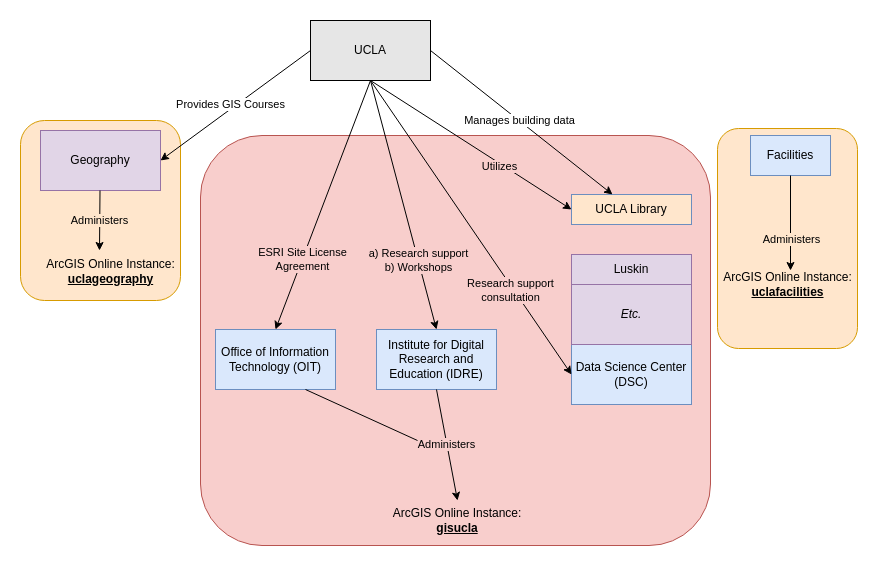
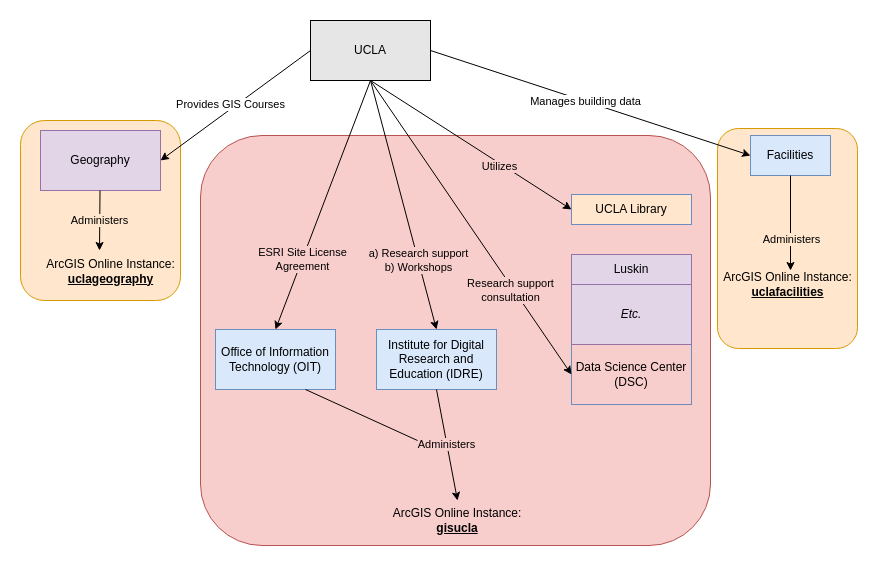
  <mxCell id="0" />
  <mxCell id="1" parent="0" />
  <mxCell id="2" value="" style="rounded=1;whiteSpace=wrap;html=1;align=center;fillColor=#FFE6CC;strokeColor=#d79b00;" vertex="1" parent="1"><mxGeometry x="717" y="128" width="140" height="220" as="geometry" /></mxCell>
  <mxCell id="3" value="&lt;div align=&quot;right&quot;&gt;&lt;br&gt;&lt;/div&gt;&lt;div align=&quot;right&quot;&gt;&lt;br&gt;&lt;/div&gt;" style="rounded=1;whiteSpace=wrap;html=1;fillColor=#f8cecc;strokeColor=#b85450;align=right;" vertex="1" parent="1"><mxGeometry x="200" y="135" width="510" height="410" as="geometry" /></mxCell>
  <mxCell id="4" value="" style="rounded=1;whiteSpace=wrap;html=1;align=center;fillColor=#FFE6CC;strokeColor=#d79b00;" vertex="1" parent="1"><mxGeometry x="20" y="120" width="160" height="180" as="geometry" /></mxCell>
  <mxCell id="5" value="UCLA" style="rounded=0;whiteSpace=wrap;html=1;fillColor=#E6E6E6;strokeColor=#000000;" parent="1" vertex="1"><mxGeometry x="310" y="20" width="120" height="60" as="geometry" /></mxCell>
  <mxCell id="6" value="Geography" style="rounded=0;whiteSpace=wrap;html=1;fillColor=#e1d5e7;strokeColor=#9673a6;" parent="1" vertex="1"><mxGeometry x="40" y="130" width="120" height="60" as="geometry" /></mxCell>
- <mxCell id="7" value="&lt;div&gt;Data Science Center&lt;/div&gt;&lt;div&gt;(DSC)&lt;br&gt;&lt;/div&gt;" style="rounded=0;whiteSpace=wrap;html=1;fillColor=#dae8fc;strokeColor=#6c8ebf;" parent="1" vertex="1"><mxGeometry x="571" y="344" width="120" height="60" as="geometry" /></mxCell>
+ <mxCell id="7" value="&lt;div&gt;Data Science Center&lt;/div&gt;&lt;div&gt;(DSC)&lt;br&gt;&lt;/div&gt;" style="rounded=0;whiteSpace=wrap;html=1;fillColor=#f8cecc;strokeColor=#6c8ebf;" parent="1" vertex="1"><mxGeometry x="571" y="344" width="120" height="60" as="geometry" /></mxCell>
  <mxCell id="8" value="&lt;div&gt;Research support&lt;/div&gt;&lt;div&gt;consultation&lt;/div&gt;" style="endArrow=classic;html=1;exitX=0.5;exitY=1;exitDx=0;exitDy=0;entryX=0;entryY=0.5;entryDx=0;entryDy=0;labelBackgroundColor=#F8CECC;" parent="1" source="5" target="7" edge="1"><mxGeometry x="0.417" y="-3" width="50" height="50" relative="1" as="geometry"><mxPoint x="200" y="300" as="sourcePoint" /><mxPoint x="250" y="250" as="targetPoint" /><mxPoint as="offset" /></mxGeometry></mxCell>
  <mxCell id="9" value="&lt;div&gt;Provides GIS Courses&lt;/div&gt;" style="endArrow=classic;html=1;entryX=1;entryY=0.5;entryDx=0;entryDy=0;exitX=0;exitY=0.5;exitDx=0;exitDy=0;" parent="1" source="5" target="6" edge="1"><mxGeometry x="0.031" y="-4" width="50" height="50" relative="1" as="geometry"><mxPoint x="200" y="300" as="sourcePoint" /><mxPoint x="250" y="250" as="targetPoint" /><mxPoint as="offset" /></mxGeometry></mxCell>
  <mxCell id="10" value="&lt;div&gt;a) Research support&lt;/div&gt;&lt;div&gt;b) Workshops&lt;/div&gt;" style="endArrow=classic;html=1;entryX=0.5;entryY=0;entryDx=0;entryDy=0;labelBackgroundColor=#F8CECC;labelBorderColor=none;" edge="1" parent="1" target="11"><mxGeometry x="0.444" width="50" height="50" relative="1" as="geometry"><mxPoint x="370" y="80" as="sourcePoint" /><mxPoint x="370" y="260" as="targetPoint" /><mxPoint as="offset" /></mxGeometry></mxCell>
  <mxCell id="11" value="Institute for Digital Research and Education (IDRE)" style="rounded=0;whiteSpace=wrap;html=1;fillColor=#dae8fc;strokeColor=#6c8ebf;" vertex="1" parent="1"><mxGeometry x="376" y="329" width="120" height="60" as="geometry" /></mxCell>
  <mxCell id="12" value="&lt;div&gt;ESRI Site License &lt;br&gt;&lt;/div&gt;&lt;div&gt;Agreement&lt;/div&gt;" style="endArrow=classic;html=1;entryX=0.5;entryY=0;entryDx=0;entryDy=0;exitX=0.5;exitY=1;exitDx=0;exitDy=0;labelBackgroundColor=#F8CECC;" edge="1" parent="1" target="13" source="5"><mxGeometry x="0.444" width="50" height="50" relative="1" as="geometry"><mxPoint x="190" y="70" as="sourcePoint" /><mxPoint x="200" y="260" as="targetPoint" /><mxPoint as="offset" /></mxGeometry></mxCell>
  <mxCell id="13" value="Office of Information Technology (OIT)" style="rounded=0;whiteSpace=wrap;html=1;fillColor=#dae8fc;strokeColor=#6c8ebf;" vertex="1" parent="1"><mxGeometry x="215" y="329" width="120" height="60" as="geometry" /></mxCell>
  <mxCell id="14" value="&lt;div&gt;ArcGIS Online Instance:&lt;/div&gt;&lt;div&gt;&lt;u&gt;&lt;b&gt;uclageography&lt;/b&gt;&lt;/u&gt;&lt;br&gt;&lt;/div&gt;" style="text;html=1;strokeColor=none;fillColor=none;align=center;verticalAlign=middle;whiteSpace=wrap;rounded=0;" vertex="1" parent="1"><mxGeometry x="37.5" y="261" width="145" height="20" as="geometry" /></mxCell>
  <mxCell id="15" value="&lt;div&gt;ArcGIS Online Instance:&lt;/div&gt;&lt;div&gt;&lt;u&gt;&lt;b&gt;gisucla&lt;/b&gt;&lt;/u&gt;&lt;br&gt;&lt;/div&gt;" style="text;html=1;strokeColor=none;fillColor=none;align=center;verticalAlign=middle;whiteSpace=wrap;rounded=0;" vertex="1" parent="1"><mxGeometry x="252" y="510" width="410" height="20" as="geometry" /></mxCell>
  <mxCell id="16" value="Administers" style="endArrow=classic;html=1;labelBackgroundColor=#F8CECC;exitX=0.5;exitY=1;exitDx=0;exitDy=0;" edge="1" parent="1" source="11"><mxGeometry width="50" height="50" relative="1" as="geometry"><mxPoint x="27" y="620" as="sourcePoint" /><mxPoint x="457" y="500" as="targetPoint" /></mxGeometry></mxCell>
  <mxCell id="17" value="Utilizes" style="endArrow=classic;html=1;labelBackgroundColor=#F8CECC;entryX=0;entryY=0.5;entryDx=0;entryDy=0;" edge="1" parent="1" target="18"><mxGeometry x="0.296" y="-3" width="50" height="50" relative="1" as="geometry"><mxPoint x="370" y="80" as="sourcePoint" /><mxPoint x="560" y="90" as="targetPoint" /><mxPoint as="offset" /></mxGeometry></mxCell>
  <mxCell id="18" value="&lt;div&gt;UCLA Library&lt;/div&gt;" style="rounded=0;whiteSpace=wrap;html=1;align=center;fillColor=#ffe6cc;strokeColor=#6c8ebf;" vertex="1" parent="1"><mxGeometry x="571" y="194" width="120" height="30" as="geometry" /></mxCell>
  <mxCell id="19" value="Luskin" style="rounded=0;whiteSpace=wrap;html=1;align=center;fillColor=#e1d5e7;strokeColor=#9673a6;" vertex="1" parent="1"><mxGeometry x="571" y="254" width="120" height="30" as="geometry" /></mxCell>
  <mxCell id="20" value="&lt;i&gt;Etc.&lt;/i&gt;" style="rounded=0;whiteSpace=wrap;html=1;align=center;fillColor=#e1d5e7;strokeColor=#9673a6;" vertex="1" parent="1"><mxGeometry x="571" y="284" width="120" height="60" as="geometry" /></mxCell>
  <mxCell id="21" value="Administers" style="endArrow=classic;html=1;labelBackgroundColor=#FFE6CC;exitX=0.5;exitY=1;exitDx=0;exitDy=0;" edge="1" parent="1"><mxGeometry width="50" height="50" relative="1" as="geometry"><mxPoint x="99.5" y="190" as="sourcePoint" /><mxPoint x="99" y="250" as="targetPoint" /></mxGeometry></mxCell>
  <mxCell id="22" value="Facilities" style="rounded=0;whiteSpace=wrap;html=1;fillColor=#dae8fc;strokeColor=#6c8ebf;" vertex="1" parent="1"><mxGeometry x="750" y="135" width="80" height="40" as="geometry" /></mxCell>
  <mxCell id="23" value="&lt;div&gt;ArcGIS Online Instance:&lt;/div&gt;&lt;div&gt;&lt;u&gt;&lt;b&gt;uclafacilities&lt;/b&gt;&lt;/u&gt;&lt;br&gt;&lt;/div&gt;" style="text;html=1;strokeColor=none;fillColor=none;align=center;verticalAlign=middle;whiteSpace=wrap;rounded=0;" vertex="1" parent="1"><mxGeometry x="715" y="274" width="145" height="20" as="geometry" /></mxCell>
  <mxCell id="24" value="Administers" style="endArrow=classic;html=1;labelBackgroundColor=#FFE6CC;exitX=0.5;exitY=1;exitDx=0;exitDy=0;" edge="1" parent="1" source="22"><mxGeometry x="0.343" y="1" width="50" height="50" relative="1" as="geometry"><mxPoint x="719.5" y="25" as="sourcePoint" /><mxPoint x="790" y="270" as="targetPoint" /><mxPoint as="offset" /></mxGeometry></mxCell>
- <mxCell id="25" value="Manages building data" style="endArrow=classic;html=1;exitX=1;exitY=0.5;exitDx=0;exitDy=0;" edge="1" parent="1" source="5" target="18"><mxGeometry x="-0.03" width="50" height="50" relative="1" as="geometry"><mxPoint x="380" y="90" as="sourcePoint" /><mxPoint x="600" y="80" as="targetPoint" /><mxPoint as="offset" /></mxGeometry></mxCell>
+ <mxCell id="25" value="Manages building data" style="endArrow=classic;html=1;exitX=1;exitY=0.5;exitDx=0;exitDy=0;entryX=0;entryY=0.5;entryDx=0;entryDy=0;" edge="1" parent="1" source="5" target="22"><mxGeometry x="-0.03" width="50" height="50" relative="1" as="geometry"><mxPoint x="380" y="90" as="sourcePoint" /><mxPoint x="600" y="80" as="targetPoint" /><mxPoint as="offset" /></mxGeometry></mxCell>
  <mxCell id="26" value="" style="endArrow=none;html=1;labelBackgroundColor=#FFE6CC;exitX=0.75;exitY=1;exitDx=0;exitDy=0;" edge="1" parent="1" source="13"><mxGeometry width="50" height="50" relative="1" as="geometry"><mxPoint x="266" y="389" as="sourcePoint" /><mxPoint x="417" y="440" as="targetPoint" /></mxGeometry></mxCell>
